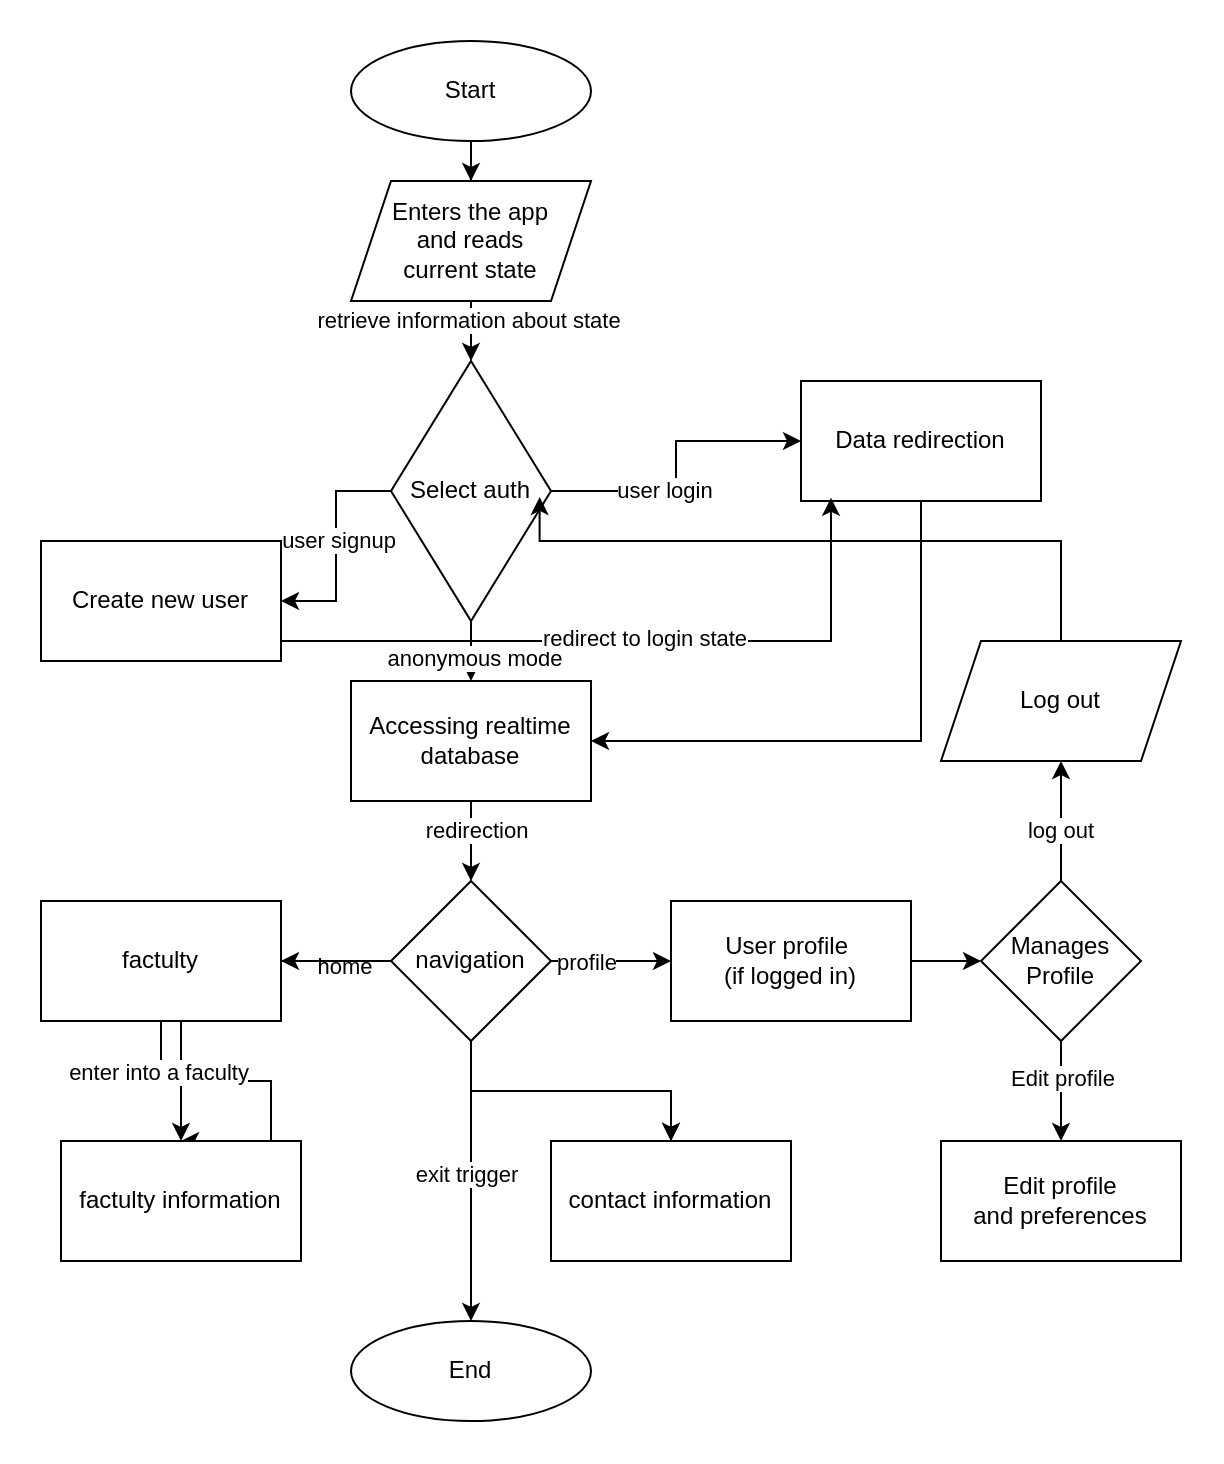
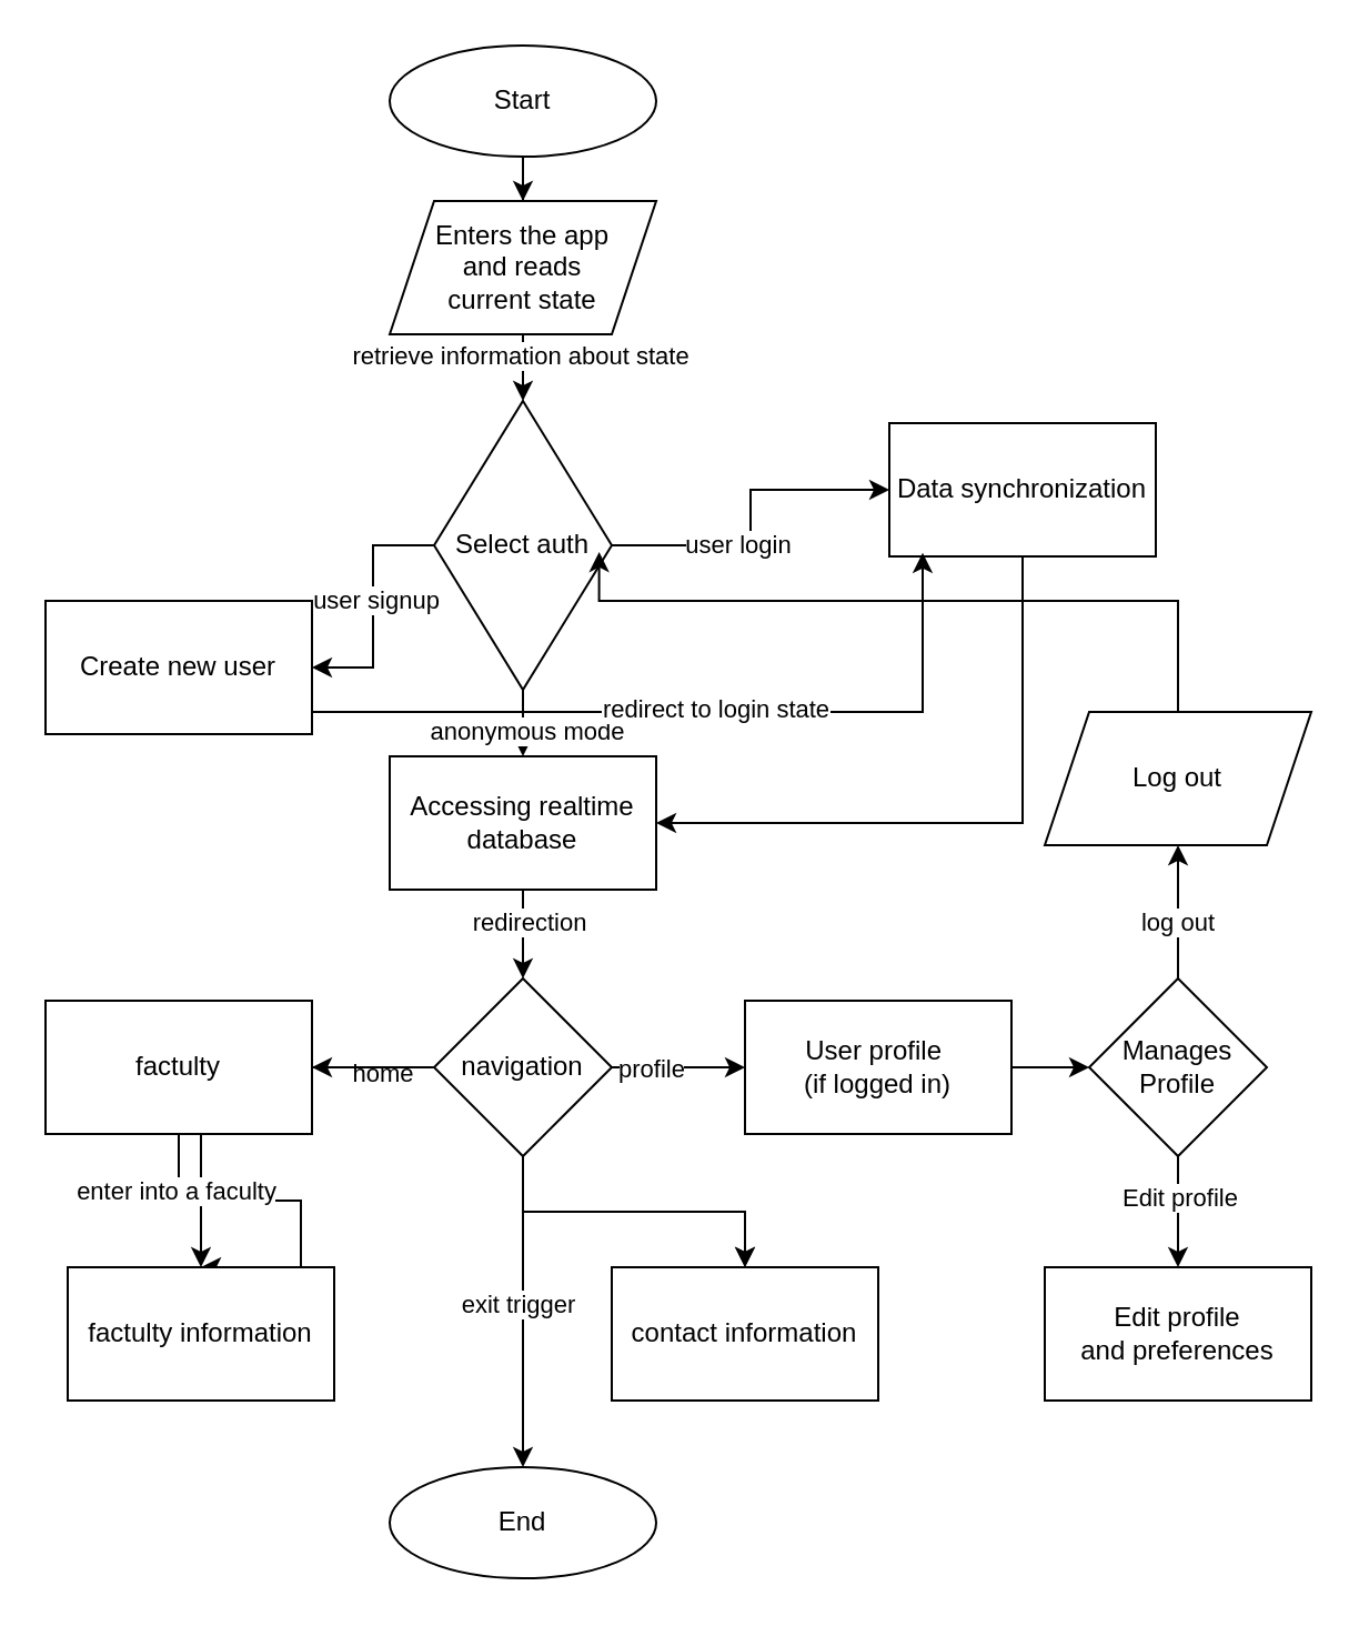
  <mxCell id="0" />
  <mxCell id="1" parent="0" />
  <mxCell id="2" value="" style="edgeStyle=orthogonalEdgeStyle;rounded=0;orthogonalLoop=1;jettySize=auto;html=1;" parent="1" source="4" target="11" edge="1"><mxGeometry relative="1" as="geometry" /></mxCell>
  <mxCell id="3" value="retrieve information about state" style="edgeLabel;html=1;align=center;verticalAlign=middle;resizable=0;points=[];" parent="2" vertex="1" connectable="0"><mxGeometry x="-0.624" y="-2" relative="1" as="geometry"><mxPoint as="offset" /></mxGeometry></mxCell>
  <mxCell id="4" value="&lt;div&gt;Enters the app&lt;/div&gt;&lt;div&gt;and reads&lt;/div&gt;&lt;div&gt;current state&lt;/div&gt;" style="shape=parallelogram;perimeter=parallelogramPerimeter;whiteSpace=wrap;html=1;fixedSize=1;" parent="1" vertex="1"><mxGeometry x="175" y="90" width="120" height="60" as="geometry" /></mxCell>
  <mxCell id="5" value="" style="edgeStyle=orthogonalEdgeStyle;rounded=0;orthogonalLoop=1;jettySize=auto;html=1;" parent="1" source="11" target="14" edge="1"><mxGeometry relative="1" as="geometry" /></mxCell>
  <mxCell id="6" value="&lt;div&gt;anonymous mode&lt;/div&gt;" style="edgeLabel;html=1;align=center;verticalAlign=middle;resizable=0;points=[];" parent="5" vertex="1" connectable="0"><mxGeometry x="-0.125" y="-1" relative="1" as="geometry"><mxPoint as="offset" /></mxGeometry></mxCell>
  <mxCell id="7" value="" style="edgeStyle=orthogonalEdgeStyle;rounded=0;orthogonalLoop=1;jettySize=auto;html=1;" parent="1" source="11" target="16" edge="1"><mxGeometry relative="1" as="geometry" /></mxCell>
  <mxCell id="8" value="user login" style="edgeLabel;html=1;align=center;verticalAlign=middle;resizable=0;points=[];" parent="7" vertex="1" connectable="0"><mxGeometry x="-0.248" y="1" relative="1" as="geometry"><mxPoint as="offset" /></mxGeometry></mxCell>
  <mxCell id="9" value="" style="edgeStyle=orthogonalEdgeStyle;rounded=0;orthogonalLoop=1;jettySize=auto;html=1;" parent="1" source="11" target="46" edge="1"><mxGeometry relative="1" as="geometry" /></mxCell>
  <mxCell id="10" value="user signup" style="edgeLabel;html=1;align=center;verticalAlign=middle;resizable=0;points=[];" parent="9" vertex="1" connectable="0"><mxGeometry x="-0.059" y="1" relative="1" as="geometry"><mxPoint as="offset" /></mxGeometry></mxCell>
  <mxCell id="11" value="&lt;div&gt;Select auth&lt;/div&gt;" style="rhombus;whiteSpace=wrap;html=1;" parent="1" vertex="1"><mxGeometry x="195" y="180" width="80" height="130" as="geometry" /></mxCell>
  <mxCell id="12" value="" style="edgeStyle=orthogonalEdgeStyle;rounded=0;orthogonalLoop=1;jettySize=auto;html=1;" parent="1" source="14" target="27" edge="1"><mxGeometry relative="1" as="geometry" /></mxCell>
  <mxCell id="13" value="redirection" style="edgeLabel;html=1;align=center;verticalAlign=middle;resizable=0;points=[];" parent="12" vertex="1" connectable="0"><mxGeometry x="-0.305" y="2" relative="1" as="geometry"><mxPoint as="offset" /></mxGeometry></mxCell>
  <mxCell id="14" value="Accessing realtime database" style="whiteSpace=wrap;html=1;" parent="1" vertex="1"><mxGeometry x="175" y="340" width="120" height="60" as="geometry" /></mxCell>
  <mxCell id="15" style="edgeStyle=orthogonalEdgeStyle;rounded=0;orthogonalLoop=1;jettySize=auto;html=1;entryX=1;entryY=0.5;entryDx=0;entryDy=0;" parent="1" source="16" target="14" edge="1"><mxGeometry relative="1" as="geometry"><Array as="points"><mxPoint x="460" y="370" /></Array></mxGeometry></mxCell>
- <mxCell id="16" value="Data redirection" style="whiteSpace=wrap;html=1;" parent="1" vertex="1"><mxGeometry x="400" y="190" width="120" height="60" as="geometry" /></mxCell>
+ <mxCell id="16" value="Data synchronization" style="whiteSpace=wrap;html=1;" parent="1" vertex="1"><mxGeometry x="400" y="190" width="120" height="60" as="geometry" /></mxCell>
  <mxCell id="17" value="" style="edgeStyle=orthogonalEdgeStyle;rounded=0;orthogonalLoop=1;jettySize=auto;html=1;" parent="1" source="27" target="30" edge="1"><mxGeometry relative="1" as="geometry" /></mxCell>
  <mxCell id="18" value="home" style="edgeLabel;html=1;align=center;verticalAlign=middle;resizable=0;points=[];" parent="17" vertex="1" connectable="0"><mxGeometry x="-0.123" y="2" relative="1" as="geometry"><mxPoint as="offset" /></mxGeometry></mxCell>
  <mxCell id="19" value="" style="edgeStyle=orthogonalEdgeStyle;rounded=0;orthogonalLoop=1;jettySize=auto;html=1;" parent="1" source="27" target="31" edge="1"><mxGeometry relative="1" as="geometry" /></mxCell>
  <mxCell id="20" value="" style="edgeStyle=orthogonalEdgeStyle;rounded=0;orthogonalLoop=1;jettySize=auto;html=1;" parent="1" source="27" target="32" edge="1"><mxGeometry relative="1" as="geometry" /></mxCell>
  <mxCell id="21" value="contact" style="edgeLabel;html=1;align=center;verticalAlign=middle;resizable=0;points=[];" parent="20" vertex="1" connectable="0"><mxGeometry x="-0.151" y="1" relative="1" as="geometry"><mxPoint as="offset" /></mxGeometry></mxCell>
  <mxCell id="22" value="" style="edgeStyle=orthogonalEdgeStyle;rounded=0;orthogonalLoop=1;jettySize=auto;html=1;" parent="1" source="27" target="31" edge="1"><mxGeometry relative="1" as="geometry" /></mxCell>
  <mxCell id="23" value="" style="edgeStyle=orthogonalEdgeStyle;rounded=0;orthogonalLoop=1;jettySize=auto;html=1;" parent="1" source="27" target="34" edge="1"><mxGeometry relative="1" as="geometry" /></mxCell>
  <mxCell id="24" value="profile" style="edgeLabel;html=1;align=center;verticalAlign=middle;resizable=0;points=[];" parent="23" vertex="1" connectable="0"><mxGeometry x="-0.424" relative="1" as="geometry"><mxPoint as="offset" /></mxGeometry></mxCell>
  <mxCell id="25" style="edgeStyle=orthogonalEdgeStyle;rounded=0;orthogonalLoop=1;jettySize=auto;html=1;entryX=0.5;entryY=0;entryDx=0;entryDy=0;" parent="1" source="27" target="44" edge="1"><mxGeometry relative="1" as="geometry" /></mxCell>
  <mxCell id="26" value="exit trigger" style="edgeLabel;html=1;align=center;verticalAlign=middle;resizable=0;points=[];" parent="25" vertex="1" connectable="0"><mxGeometry x="-0.053" y="-3" relative="1" as="geometry"><mxPoint as="offset" /></mxGeometry></mxCell>
  <mxCell id="27" value="navigation" style="rhombus;whiteSpace=wrap;html=1;" parent="1" vertex="1"><mxGeometry x="195" y="440" width="80" height="80" as="geometry" /></mxCell>
  <mxCell id="28" style="edgeStyle=orthogonalEdgeStyle;rounded=0;orthogonalLoop=1;jettySize=auto;html=1;entryX=0.5;entryY=0;entryDx=0;entryDy=0;" parent="1" source="30" target="32" edge="1"><mxGeometry relative="1" as="geometry"><Array as="points"><mxPoint x="80" y="540" /><mxPoint x="135" y="540" /></Array></mxGeometry></mxCell>
  <mxCell id="29" value="enter into a faculty" style="edgeLabel;html=1;align=center;verticalAlign=middle;resizable=0;points=[];" parent="28" vertex="1" connectable="0"><mxGeometry x="-0.692" y="-2" relative="1" as="geometry"><mxPoint as="offset" /></mxGeometry></mxCell>
  <mxCell id="30" value="factulty" style="whiteSpace=wrap;html=1;" parent="1" vertex="1"><mxGeometry x="20" y="450" width="120" height="60" as="geometry" /></mxCell>
  <mxCell id="31" value="contact information" style="whiteSpace=wrap;html=1;" parent="1" vertex="1"><mxGeometry x="275" y="570" width="120" height="60" as="geometry" /></mxCell>
  <mxCell id="32" value="factulty information" style="whiteSpace=wrap;html=1;" parent="1" vertex="1"><mxGeometry x="30" y="570" width="120" height="60" as="geometry" /></mxCell>
  <mxCell id="33" value="" style="edgeStyle=orthogonalEdgeStyle;rounded=0;orthogonalLoop=1;jettySize=auto;html=1;" parent="1" source="34" target="39" edge="1"><mxGeometry relative="1" as="geometry" /></mxCell>
  <mxCell id="34" value="&lt;div&gt;User profile&amp;nbsp;&lt;/div&gt;&lt;div&gt;(if logged in)&lt;/div&gt;" style="whiteSpace=wrap;html=1;" parent="1" vertex="1"><mxGeometry x="335" y="450" width="120" height="60" as="geometry" /></mxCell>
  <mxCell id="35" style="edgeStyle=orthogonalEdgeStyle;rounded=0;orthogonalLoop=1;jettySize=auto;html=1;entryX=0.5;entryY=1;entryDx=0;entryDy=0;" parent="1" source="39" target="40" edge="1"><mxGeometry relative="1" as="geometry" /></mxCell>
  <mxCell id="36" value="log out" style="edgeLabel;html=1;align=center;verticalAlign=middle;resizable=0;points=[];" parent="35" vertex="1" connectable="0"><mxGeometry x="-0.13" y="1" relative="1" as="geometry"><mxPoint as="offset" /></mxGeometry></mxCell>
  <mxCell id="37" value="" style="edgeStyle=orthogonalEdgeStyle;rounded=0;orthogonalLoop=1;jettySize=auto;html=1;" parent="1" source="39" target="45" edge="1"><mxGeometry relative="1" as="geometry" /></mxCell>
  <mxCell id="38" value="Edit profile" style="edgeLabel;html=1;align=center;verticalAlign=middle;resizable=0;points=[];" parent="37" vertex="1" connectable="0"><mxGeometry x="-0.279" relative="1" as="geometry"><mxPoint as="offset" /></mxGeometry></mxCell>
  <mxCell id="39" value="&lt;div&gt;Manages&lt;/div&gt;&lt;div&gt;Profile&lt;/div&gt;" style="rhombus;whiteSpace=wrap;html=1;" parent="1" vertex="1"><mxGeometry x="490" y="440" width="80" height="80" as="geometry" /></mxCell>
  <mxCell id="40" value="Log out" style="shape=parallelogram;perimeter=parallelogramPerimeter;whiteSpace=wrap;html=1;fixedSize=1;" parent="1" vertex="1"><mxGeometry x="470" y="320" width="120" height="60" as="geometry" /></mxCell>
  <mxCell id="41" style="edgeStyle=orthogonalEdgeStyle;rounded=0;orthogonalLoop=1;jettySize=auto;html=1;entryX=0.929;entryY=0.523;entryDx=0;entryDy=0;entryPerimeter=0;" parent="1" source="40" target="11" edge="1"><mxGeometry relative="1" as="geometry"><Array as="points"><mxPoint x="530" y="270" /><mxPoint x="269" y="270" /></Array></mxGeometry></mxCell>
  <mxCell id="42" style="edgeStyle=orthogonalEdgeStyle;rounded=0;orthogonalLoop=1;jettySize=auto;html=1;entryX=0.5;entryY=0;entryDx=0;entryDy=0;" parent="1" source="43" target="4" edge="1"><mxGeometry relative="1" as="geometry" /></mxCell>
  <mxCell id="43" value="Start" style="ellipse;whiteSpace=wrap;html=1;" parent="1" vertex="1"><mxGeometry x="175" y="20" width="120" height="50" as="geometry" /></mxCell>
  <mxCell id="44" value="End" style="ellipse;whiteSpace=wrap;html=1;" parent="1" vertex="1"><mxGeometry x="175" y="660" width="120" height="50" as="geometry" /></mxCell>
  <mxCell id="45" value="&lt;div&gt;Edit profile&lt;/div&gt;&lt;div&gt;and preferences&lt;/div&gt;" style="whiteSpace=wrap;html=1;" parent="1" vertex="1"><mxGeometry x="470" y="570" width="120" height="60" as="geometry" /></mxCell>
  <mxCell id="46" value="Create new user" style="whiteSpace=wrap;html=1;" parent="1" vertex="1"><mxGeometry x="20" y="270" width="120" height="60" as="geometry" /></mxCell>
  <mxCell id="47" style="edgeStyle=orthogonalEdgeStyle;rounded=0;orthogonalLoop=1;jettySize=auto;html=1;entryX=0.125;entryY=0.973;entryDx=0;entryDy=0;entryPerimeter=0;" parent="1" source="46" target="16" edge="1"><mxGeometry relative="1" as="geometry"><Array as="points"><mxPoint x="415" y="320" /></Array></mxGeometry></mxCell>
  <mxCell id="48" value="redirect to login state" style="edgeLabel;html=1;align=center;verticalAlign=middle;resizable=0;points=[];" parent="47" vertex="1" connectable="0"><mxGeometry x="0.042" y="2" relative="1" as="geometry"><mxPoint as="offset" /></mxGeometry></mxCell>
